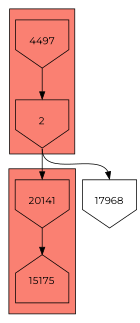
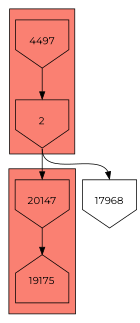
  digraph {
    fontname=Montserrat
    node [fontname=Montserrat shape=invhouse]
    edge [fontname=Montserrat headport=n tailport=s]
    n1 [height=1 label=4497 width=1]
    2 [height=1 width=1]
-   20147 [height=1 width=1 label=20141]
-   19175 [height=1 shape=house width=1 label=15175]
+   20147 [height=1 width=1]
+   19175 [height=1 shape=house width=1]
    n5 [height=1 label=17968 width=1]
    subgraph cluster_1 {
      fillcolor=salmon
      style=filled
      n1
      2
    }
    subgraph cluster_2 {
      fillcolor=salmon
      style=filled
      20147
      19175
    }
    n1 -> 2
    2 -> 20147
    2 -> n5
    20147 -> 19175
  }
